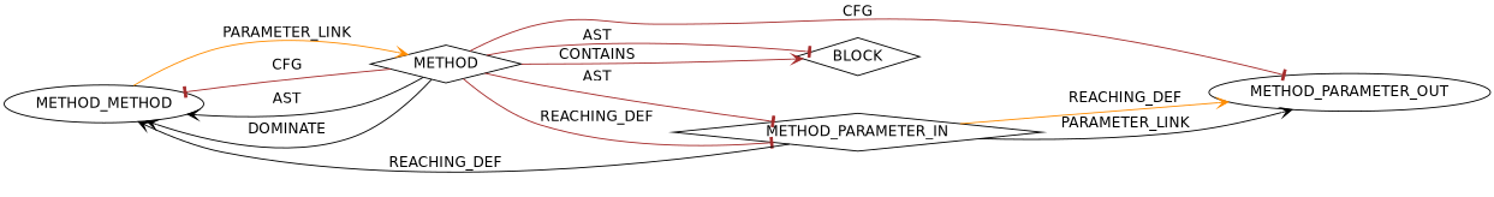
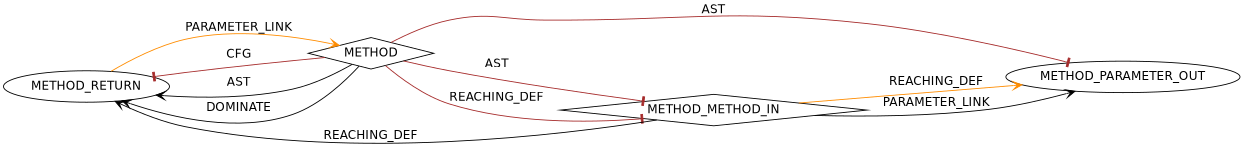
  digraph {
    fontname="DejaVu Sans"
    rankdir=LR
    node [CODE="<empty>" EVALUATION_STRATEGY=BY_VALUE ORDER=1 TYPE_FULL_NAME=ANY fontname="DejaVu Sans" shape=diamond]
    edge [arrowhead=vee color=brown fontname="DejaVu Sans"]
-   n1 [CODE=RET ORDER=2 label=METHOD_METHOD shape=ellipse]
+   n1 [CODE=RET ORDER=2 label=METHOD_RETURN shape=ellipse]
    n2 [AST_PARENT_FULL_NAME="<global>" AST_PARENT_TYPE=NAMESPACE_BLOCK FILENAME="<empty>" FULL_NAME=sk_PKCS7_RECIP_INFO_num IS_EXTERNAL=true NAME=sk_PKCS7_RECIP_INFO_num ORDER=0 label=METHOD EVALUATION_STRATEGY="" TYPE_FULL_NAME=""]
-   n3 [CODE=p1 INDEX=1 IS_VARIADIC=false NAME=p1 label=METHOD_PARAMETER_IN]
+   n3 [CODE=p1 INDEX=1 IS_VARIADIC=false NAME=p1 label=METHOD_METHOD_IN]
    n4 [CODE=p1 INDEX=1 IS_VARIADIC=false NAME=p1 label=METHOD_PARAMETER_OUT shape=ellipse]
-   n5 [ARGUMENT_INDEX=1 label=BLOCK EVALUATION_STRATEGY=""]
    n1 -> n2 [color=darkorange label=PARAMETER_LINK]
    n2 -> n1 [arrowhead=tee label=CFG]
    n2 -> n1 [color=black label=AST]
    n2 -> n1 [color=black label=DOMINATE]
    n2 -> n3 [arrowhead=tee label=AST]
    n2 -> n3 [arrowhead=tee label=REACHING_DEF]
-   n2 -> n4 [arrowhead=tee label=CFG]
-   n2 -> n5 [label=CONTAINS]
-   n2 -> n5 [arrowhead=tee label=AST]
+   n2 -> n4 [arrowhead=tee label=AST]
    n3 -> n1 [VARIABLE=p1 color=black label=REACHING_DEF]
    n3 -> n4 [color=black label=PARAMETER_LINK]
    n3 -> n4 [VARIABLE=p1 color=darkorange label=REACHING_DEF]
  }
